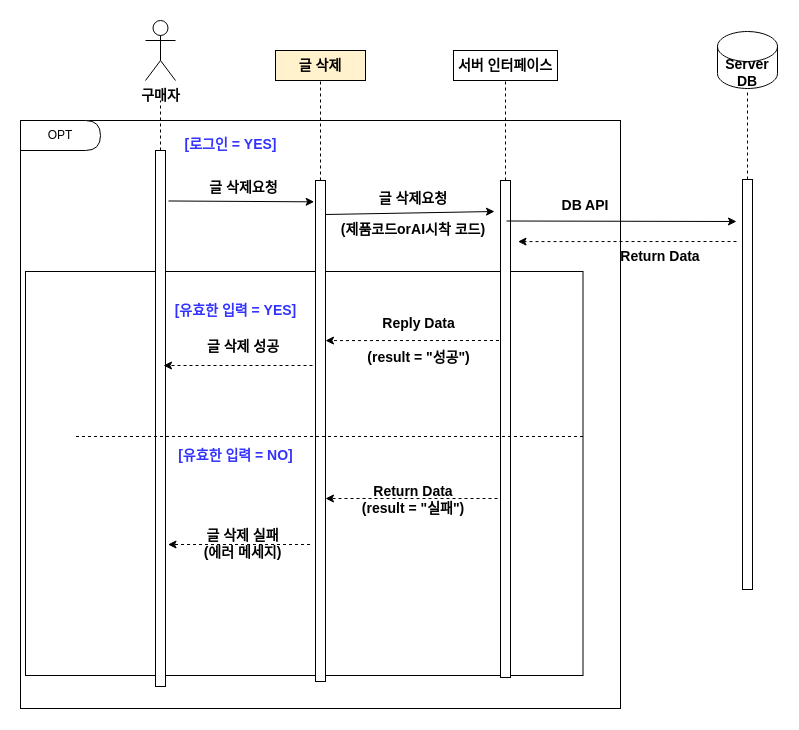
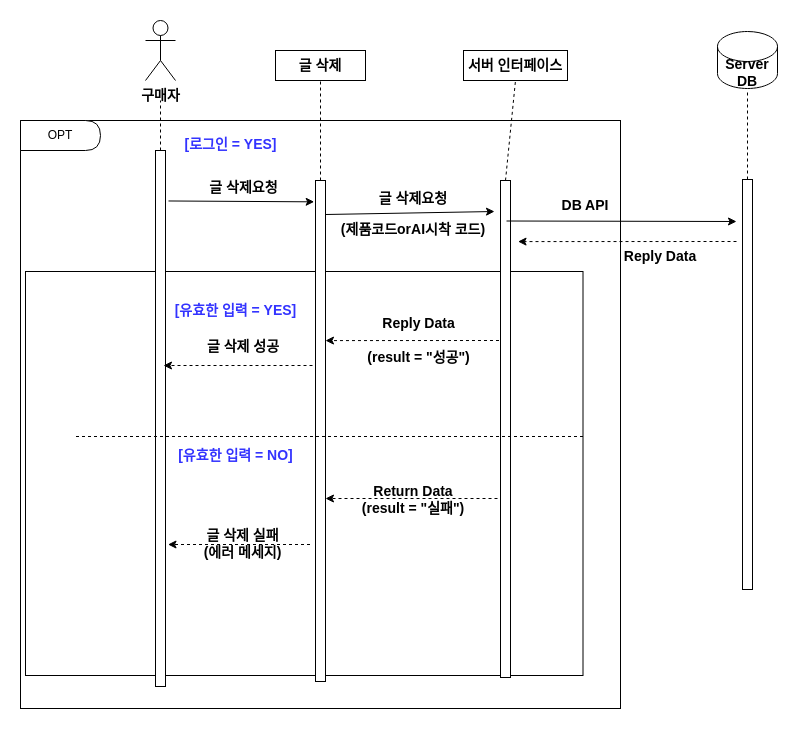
  <mxCell id="0" />
  <mxCell id="1" parent="0" />
  <mxCell id="2" value="" style="rounded=0;whiteSpace=wrap;html=1;" parent="1" vertex="1"><mxGeometry x="20" y="120" width="600" height="588" as="geometry" /></mxCell>
  <mxCell id="3" value="&lt;b&gt;&lt;font style=&quot;font-size: 14px;&quot;&gt;구매자&lt;/font&gt;&lt;/b&gt;" style="shape=umlActor;verticalLabelPosition=bottom;verticalAlign=top;html=1;outlineConnect=0;" parent="1" vertex="1"><mxGeometry x="145" y="20" width="30" height="60" as="geometry" /></mxCell>
  <mxCell id="4" value="" style="rounded=0;whiteSpace=wrap;html=1;" parent="1" vertex="1"><mxGeometry x="25" y="271" width="557.5" height="404" as="geometry" /></mxCell>
  <mxCell id="5" value="" style="rounded=0;whiteSpace=wrap;html=1;" parent="1" vertex="1"><mxGeometry x="155" y="150" width="10" height="536" as="geometry" /></mxCell>
  <mxCell id="6" value="" style="rounded=0;whiteSpace=wrap;html=1;" parent="1" vertex="1"><mxGeometry x="315" y="180" width="10" height="501" as="geometry" /></mxCell>
  <mxCell id="7" value="" style="rounded=0;whiteSpace=wrap;html=1;" parent="1" vertex="1"><mxGeometry x="500" y="180" width="10" height="497" as="geometry" /></mxCell>
- <mxCell id="8" value="&lt;span style=&quot;font-size: 14px;&quot;&gt;&lt;b&gt;글 삭제&lt;/b&gt;&lt;/span&gt;" style="rounded=0;whiteSpace=wrap;html=1;fillColor=#fff2cc;" parent="1" vertex="1"><mxGeometry x="275" y="50" width="90" height="30" as="geometry" /></mxCell>
+ <mxCell id="8" value="&lt;span style=&quot;font-size: 14px;&quot;&gt;&lt;b&gt;글 삭제&lt;/b&gt;&lt;/span&gt;" style="rounded=0;whiteSpace=wrap;html=1;" parent="1" vertex="1"><mxGeometry x="275" y="50" width="90" height="30" as="geometry" /></mxCell>
  <mxCell id="9" value="" style="endArrow=none;dashed=1;html=1;rounded=0;entryX=0.5;entryY=1;entryDx=0;entryDy=0;exitX=0.5;exitY=0;exitDx=0;exitDy=0;" parent="1" source="6" target="8" edge="1"><mxGeometry width="50" height="50" relative="1" as="geometry"><mxPoint x="490" y="320" as="sourcePoint" /><mxPoint x="540" y="270" as="targetPoint" /></mxGeometry></mxCell>
  <mxCell id="10" value="" style="endArrow=none;dashed=1;html=1;rounded=0;" parent="1" source="5" edge="1"><mxGeometry width="50" height="50" relative="1" as="geometry"><mxPoint x="490" y="320" as="sourcePoint" /><mxPoint x="160" y="100" as="targetPoint" /></mxGeometry></mxCell>
- <mxCell id="11" value="&lt;b&gt;&lt;font style=&quot;font-size: 14px;&quot;&gt;서버 인터페이스&lt;/font&gt;&lt;/b&gt;" style="rounded=0;whiteSpace=wrap;html=1;" parent="1" vertex="1"><mxGeometry x="453" y="50" width="104" height="30" as="geometry" /></mxCell>
+ <mxCell id="11" value="&lt;b&gt;&lt;font style=&quot;font-size: 14px;&quot;&gt;서버 인터페이스&lt;/font&gt;&lt;/b&gt;" style="rounded=0;whiteSpace=wrap;html=1;" parent="1" vertex="1"><mxGeometry x="463" y="50" width="104" height="30" as="geometry" /></mxCell>
  <mxCell id="12" value="" style="endArrow=none;dashed=1;html=1;rounded=0;entryX=0.5;entryY=1;entryDx=0;entryDy=0;exitX=0.5;exitY=0;exitDx=0;exitDy=0;" parent="1" source="7" target="11" edge="1"><mxGeometry width="50" height="50" relative="1" as="geometry"><mxPoint x="490" y="320" as="sourcePoint" /><mxPoint x="540" y="270" as="targetPoint" /></mxGeometry></mxCell>
  <mxCell id="13" value="" style="endArrow=classic;html=1;rounded=0;exitX=1.2;exitY=0.152;exitDx=0;exitDy=0;exitPerimeter=0;entryX=0.956;entryY=0.978;entryDx=0;entryDy=0;entryPerimeter=0;" parent="1" edge="1" target="14"><mxGeometry width="50" height="50" relative="1" as="geometry"><mxPoint x="168" y="200.48" as="sourcePoint" /><mxPoint x="494" y="198" as="targetPoint" /></mxGeometry></mxCell>
  <mxCell id="14" value="&lt;span style=&quot;font-size: 14px;&quot;&gt;&lt;b&gt;글 삭제요청&lt;/b&gt;&lt;/span&gt;" style="text;html=1;align=center;verticalAlign=middle;whiteSpace=wrap;rounded=0;" parent="1" vertex="1"><mxGeometry x="165.5" y="172" width="155" height="30" as="geometry" /></mxCell>
  <mxCell id="15" value="" style="endArrow=classic;html=1;rounded=0;exitX=-0.112;exitY=0.667;exitDx=0;exitDy=0;exitPerimeter=0;entryX=1.039;entryY=0.618;entryDx=0;entryDy=0;entryPerimeter=0;dashed=1;" parent="1" edge="1"><mxGeometry width="50" height="50" relative="1" as="geometry"><mxPoint x="498.49" y="340" as="sourcePoint" /><mxPoint x="325" y="340.09" as="targetPoint" /></mxGeometry></mxCell>
  <mxCell id="16" value="&lt;b&gt;&lt;font style=&quot;font-size: 14px;&quot;&gt;Reply Data&lt;/font&gt;&lt;/b&gt;&lt;div&gt;&lt;b&gt;&lt;font style=&quot;font-size: 14px;&quot;&gt;&lt;br&gt;&lt;/font&gt;&lt;/b&gt;&lt;/div&gt;&lt;div&gt;&lt;font style=&quot;font-size: 14px;&quot;&gt;&lt;b&gt;(result = &quot;성공&quot;)&lt;/b&gt;&lt;/font&gt;&lt;/div&gt;" style="text;html=1;align=center;verticalAlign=middle;whiteSpace=wrap;rounded=0;" parent="1" vertex="1"><mxGeometry x="349" y="325" width="138.99" height="30" as="geometry" /></mxCell>
  <mxCell id="17" value="" style="endArrow=classic;html=1;rounded=0;exitX=-0.112;exitY=0.667;exitDx=0;exitDy=0;exitPerimeter=0;entryX=1.054;entryY=0.966;entryDx=0;entryDy=0;entryPerimeter=0;dashed=1;" parent="1" edge="1"><mxGeometry width="50" height="50" relative="1" as="geometry"><mxPoint x="312" y="365" as="sourcePoint" /><mxPoint x="163" y="365" as="targetPoint" /></mxGeometry></mxCell>
  <mxCell id="18" value="&lt;span style=&quot;font-size: 14px;&quot;&gt;&lt;b&gt;글 삭제 성공&lt;/b&gt;&lt;/span&gt;" style="text;html=1;align=center;verticalAlign=middle;whiteSpace=wrap;rounded=0;" parent="1" vertex="1"><mxGeometry x="175" y="331" width="136" height="30" as="geometry" /></mxCell>
  <mxCell id="19" value="OPT&lt;span style=&quot;color: rgba(0, 0, 0, 0); font-family: monospace; font-size: 0px; text-align: start; text-wrap: nowrap;&quot;&gt;%3CmxGraphModel%3E%3Croot%3E%3CmxCell%20id%3D%220%22%2F%3E%3CmxCell%20id%3D%221%22%20parent%3D%220%22%2F%3E%3CmxCell%20id%3D%222%22%20value%3D%22%ED%9A%8C%EC%9B%90%EA%B0%80%EC%9E%85%20%EC%9A%94%EC%B2%AD%26lt%3Bdiv%26gt%3B(ID%2C%20%EB%B9%84%EB%B0%80%EB%B2%88%ED%98%B8%2C%20%EB%8B%89%EB%84%A4%EC%9E%84%2C%20%EC%9D%B4%EB%A6%84%2C%20%EC%84%B1%EB%B3%84%2C%20%EC%9D%B4%EB%A9%94%EC%9D%BC)%26lt%3B%2Fdiv%26gt%3B%22%20style%3D%22text%3Bhtml%3D1%3Balign%3Dcenter%3BverticalAlign%3Dmiddle%3BwhiteSpace%3Dwrap%3Brounded%3D0%3B%22%20vertex%3D%221%22%20parent%3D%221%22%3E%3CmxGeometry%20x%3D%22235%22%20y%3D%22-820%22%20width%3D%22125%22%20height%3D%2230%22%20as%3D%22geometry%22%2F%3E%3C%2FmxCell%3E%3C%2Froot%3E%3C%2FmxGraphModel%3E&lt;/span&gt;" style="shape=delay;whiteSpace=wrap;html=1;" parent="1" vertex="1"><mxGeometry x="20" y="120" width="80" height="30" as="geometry" /></mxCell>
  <mxCell id="20" value="&lt;b style=&quot;&quot;&gt;&lt;font style=&quot;font-size: 14px;&quot;&gt;[유효한 입력 = YES]&lt;/font&gt;&lt;/b&gt;" style="text;html=1;align=center;verticalAlign=middle;whiteSpace=wrap;rounded=0;fontColor=#3333FF;" parent="1" vertex="1"><mxGeometry x="163" y="295" width="145" height="30" as="geometry" /></mxCell>
  <mxCell id="21" value="" style="endArrow=none;dashed=1;html=1;rounded=0;" parent="1" edge="1"><mxGeometry width="50" height="50" relative="1" as="geometry"><mxPoint x="582.5" y="436" as="sourcePoint" /><mxPoint x="72.5" y="436" as="targetPoint" /></mxGeometry></mxCell>
  <mxCell id="22" value="" style="rounded=0;whiteSpace=wrap;html=1;" parent="1" vertex="1"><mxGeometry x="742" y="179" width="10" height="410" as="geometry" /></mxCell>
  <mxCell id="23" value="" style="endArrow=none;dashed=1;html=1;rounded=0;entryX=0.5;entryY=1;entryDx=0;entryDy=0;exitX=0.5;exitY=0;exitDx=0;exitDy=0;" parent="1" source="22" edge="1"><mxGeometry width="50" height="50" relative="1" as="geometry"><mxPoint x="732" y="329" as="sourcePoint" /><mxPoint x="747" y="89" as="targetPoint" /></mxGeometry></mxCell>
  <mxCell id="24" value="&lt;b&gt;&lt;font style=&quot;font-size: 14px;&quot;&gt;Server DB&lt;/font&gt;&lt;/b&gt;" style="shape=cylinder3;whiteSpace=wrap;html=1;boundedLbl=1;backgroundOutline=1;size=15;" parent="1" vertex="1"><mxGeometry x="717" y="31" width="60" height="57" as="geometry" /></mxCell>
  <mxCell id="25" value="" style="endArrow=classic;html=1;rounded=0;" parent="1" edge="1"><mxGeometry width="50" height="50" relative="1" as="geometry"><mxPoint x="506" y="220.5" as="sourcePoint" /><mxPoint x="736" y="221" as="targetPoint" /></mxGeometry></mxCell>
  <mxCell id="26" value="&lt;b&gt;&lt;font style=&quot;font-size: 14px;&quot;&gt;DB API&lt;/font&gt;&lt;/b&gt;" style="text;html=1;align=center;verticalAlign=middle;whiteSpace=wrap;rounded=0;" parent="1" vertex="1"><mxGeometry x="510" y="190" width="150" height="30" as="geometry" /></mxCell>
- <mxCell id="27" value="&lt;b&gt;&lt;font style=&quot;font-size: 14px;&quot;&gt;Return Data&lt;/font&gt;&lt;/b&gt;" style="text;html=1;align=center;verticalAlign=middle;whiteSpace=wrap;rounded=0;" parent="1" vertex="1"><mxGeometry x="615" y="241" width="90" height="30" as="geometry" /></mxCell>
+ <mxCell id="27" value="&lt;b&gt;&lt;font style=&quot;font-size: 14px;&quot;&gt;Reply Data&lt;/font&gt;&lt;/b&gt;" style="text;html=1;align=center;verticalAlign=middle;whiteSpace=wrap;rounded=0;" parent="1" vertex="1"><mxGeometry x="615" y="241" width="90" height="30" as="geometry" /></mxCell>
  <mxCell id="28" value="" style="endArrow=classic;html=1;rounded=0;entryX=1.039;entryY=0.618;entryDx=0;entryDy=0;entryPerimeter=0;dashed=1;" parent="1" edge="1"><mxGeometry width="50" height="50" relative="1" as="geometry"><mxPoint x="736" y="241" as="sourcePoint" /><mxPoint x="517.51" y="241.09" as="targetPoint" /></mxGeometry></mxCell>
  <mxCell id="29" value="&lt;b style=&quot;&quot;&gt;&lt;font style=&quot;font-size: 14px;&quot;&gt;[로그인 = YES]&lt;/font&gt;&lt;/b&gt;" style="text;html=1;align=center;verticalAlign=middle;whiteSpace=wrap;rounded=0;fontColor=#3333FF;" parent="1" vertex="1"><mxGeometry x="158" y="129" width="145" height="30" as="geometry" /></mxCell>
  <mxCell id="30" value="&lt;b&gt;&lt;font style=&quot;font-size: 14px;&quot;&gt;Return Data&lt;/font&gt;&lt;/b&gt;&lt;div&gt;&lt;b&gt;&lt;font style=&quot;font-size: 14px;&quot;&gt;(result = &quot;실패&quot;)&lt;/font&gt;&lt;/b&gt;&lt;/div&gt;" style="text;html=1;align=center;verticalAlign=middle;whiteSpace=wrap;rounded=0;" parent="1" vertex="1"><mxGeometry x="351.01" y="484" width="123.99" height="30" as="geometry" /></mxCell>
  <mxCell id="31" value="" style="endArrow=classic;html=1;rounded=0;dashed=1;entryX=0.857;entryY=0.531;entryDx=0;entryDy=0;entryPerimeter=0;" parent="1" edge="1"><mxGeometry width="50" height="50" relative="1" as="geometry"><mxPoint x="497" y="498" as="sourcePoint" /><mxPoint x="325" y="498" as="targetPoint" /></mxGeometry></mxCell>
  <mxCell id="32" value="&lt;b&gt;&lt;font style=&quot;font-size: 14px;&quot;&gt;글 삭제 실패&lt;/font&gt;&lt;/b&gt;&lt;div&gt;&lt;b&gt;&lt;font style=&quot;font-size: 14px;&quot;&gt;(에러 메세지)&lt;/font&gt;&lt;/b&gt;&lt;/div&gt;" style="text;html=1;align=center;verticalAlign=middle;whiteSpace=wrap;rounded=0;" parent="1" vertex="1"><mxGeometry x="187" y="528" width="111" height="30" as="geometry" /></mxCell>
  <mxCell id="33" value="" style="endArrow=classic;html=1;rounded=0;dashed=1;entryX=0.857;entryY=0.531;entryDx=0;entryDy=0;entryPerimeter=0;" parent="1" edge="1"><mxGeometry width="50" height="50" relative="1" as="geometry"><mxPoint x="309.5" y="544" as="sourcePoint" /><mxPoint x="167.5" y="544" as="targetPoint" /></mxGeometry></mxCell>
  <mxCell id="34" value="&lt;span style=&quot;font-size: 14px;&quot;&gt;&lt;b&gt;[유효한 입력 = NO]&lt;/b&gt;&lt;/span&gt;" style="text;html=1;align=center;verticalAlign=middle;whiteSpace=wrap;rounded=0;fontColor=#3333FF;" parent="1" vertex="1"><mxGeometry x="163" y="440" width="145" height="30" as="geometry" /></mxCell>
  <mxCell id="35" value="&lt;span style=&quot;font-size: 14px;&quot;&gt;&lt;b&gt;글 삭제요청&lt;/b&gt;&lt;/span&gt;&lt;div&gt;&lt;br&gt;&lt;/div&gt;&lt;div&gt;&lt;span style=&quot;font-size: 14px;&quot;&gt;&lt;b&gt;(제품코드orAI시착 코드)&lt;/b&gt;&lt;/span&gt;&lt;/div&gt;" style="text;html=1;align=center;verticalAlign=middle;whiteSpace=wrap;rounded=0;" vertex="1" parent="1"><mxGeometry x="334.26" y="198" width="157.5" height="30" as="geometry" /></mxCell>
  <mxCell id="36" value="" style="endArrow=classic;html=1;rounded=0;" edge="1" parent="1"><mxGeometry width="50" height="50" relative="1" as="geometry"><mxPoint x="325" y="214" as="sourcePoint" /><mxPoint x="494" y="211" as="targetPoint" /></mxGeometry></mxCell>
  <mxCell id="37" style="edgeStyle=none;curved=1;rounded=0;orthogonalLoop=1;jettySize=auto;html=1;exitX=0.75;exitY=1;exitDx=0;exitDy=0;fontSize=12;startSize=8;endSize=8;" edge="1" parent="1" source="35" target="35"><mxGeometry relative="1" as="geometry" /></mxCell>
